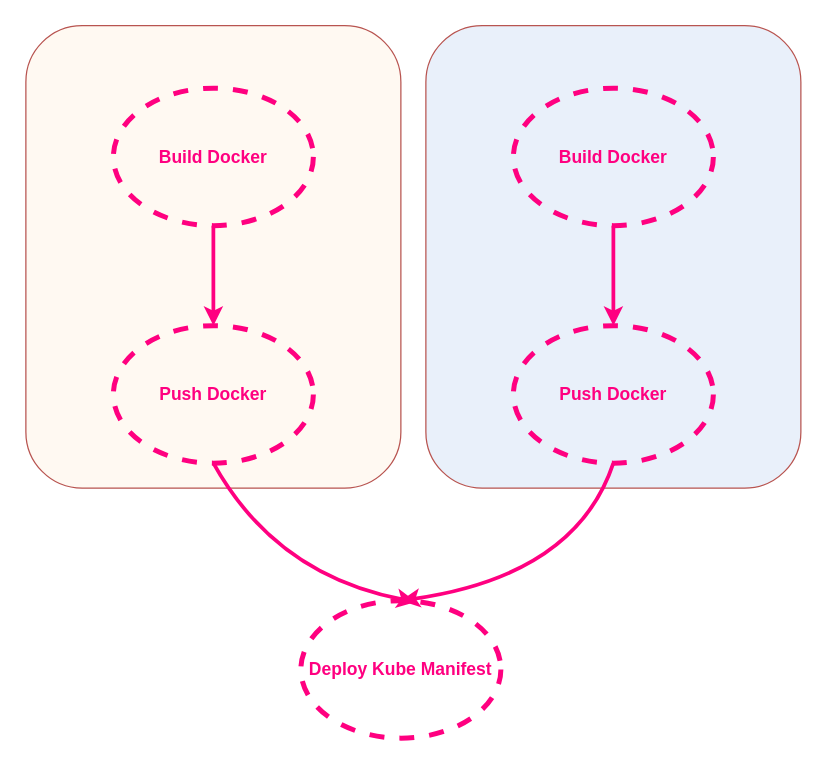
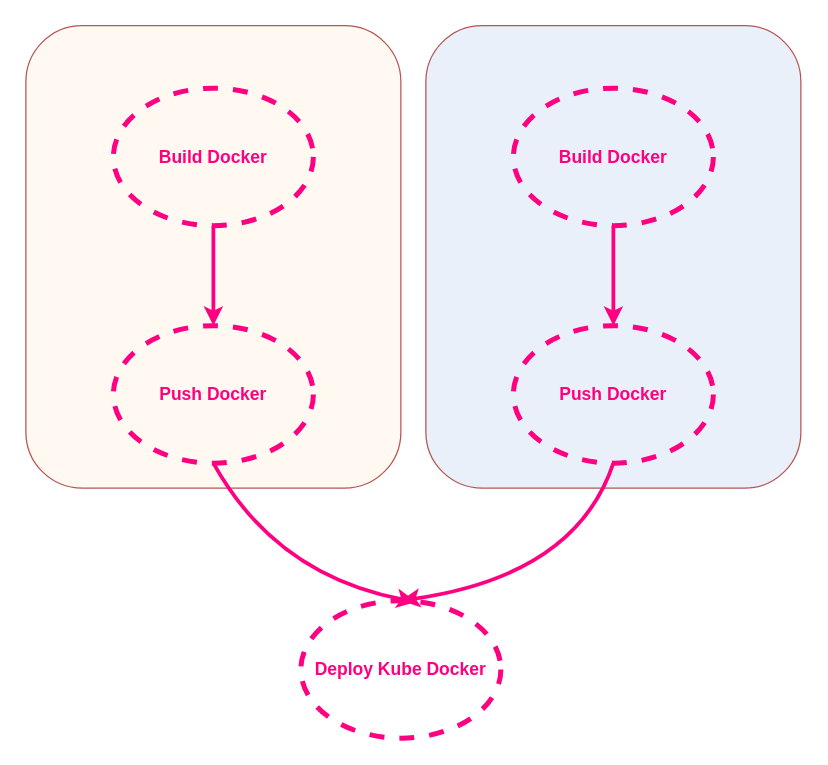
  <mxCell id="0" />
  <mxCell id="1" parent="0" />
  <mxCell id="2" value="" style="rounded=1;whiteSpace=wrap;html=1;fillColor=#A9C4EB;strokeColor=#b85450;gradientColor=none;gradientDirection=north;fillOpacity=25;" vertex="1" parent="1"><mxGeometry x="340" y="20" width="300" height="370" as="geometry" /></mxCell>
  <mxCell id="3" value="" style="rounded=1;whiteSpace=wrap;html=1;fillColor=#FFE6CC;strokeColor=#b85450;gradientColor=none;gradientDirection=north;fillOpacity=25;" vertex="1" parent="1"><mxGeometry x="20" y="20" width="300" height="370" as="geometry" /></mxCell>
  <mxCell id="4" value="Build Docker" style="ellipse;whiteSpace=wrap;html=1;fillColor=none;strokeColor=#FF0080;dashed=1;strokeWidth=4;fontColor=#FF0080;fontStyle=1;fontSize=14;" vertex="1" parent="1"><mxGeometry x="90" y="70" width="160" height="110" as="geometry" /></mxCell>
  <mxCell id="5" value="&lt;b&gt;Push Docker&lt;/b&gt;" style="ellipse;whiteSpace=wrap;html=1;fillColor=none;strokeColor=#FF0080;dashed=1;strokeWidth=4;fontColor=#FF0080;fontSize=14;" vertex="1" parent="1"><mxGeometry x="90" y="260" width="160" height="110" as="geometry" /></mxCell>
  <mxCell id="6" value="" style="curved=1;endArrow=classic;html=1;exitX=0.5;exitY=1;exitDx=0;exitDy=0;strokeColor=#FF0080;strokeWidth=3;entryX=0.5;entryY=0;entryDx=0;entryDy=0;" edge="1" parent="1" source="4" target="5"><mxGeometry width="50" height="50" relative="1" as="geometry"><mxPoint x="666" y="-0.42" as="sourcePoint" /><mxPoint x="420" y="110" as="targetPoint" /><Array as="points" /></mxGeometry></mxCell>
  <mxCell id="7" value="&lt;b&gt;Push Docker&lt;/b&gt;" style="ellipse;whiteSpace=wrap;html=1;fillColor=none;strokeColor=#FF0080;dashed=1;strokeWidth=4;fontColor=#FF0080;fontSize=14;" vertex="1" parent="1"><mxGeometry x="410" y="260" width="160" height="110" as="geometry" /></mxCell>
  <mxCell id="8" value="" style="curved=1;endArrow=classic;html=1;exitX=0.5;exitY=1;exitDx=0;exitDy=0;strokeColor=#FF0080;strokeWidth=3;entryX=0.5;entryY=0;entryDx=0;entryDy=0;" edge="1" source="9" target="7" parent="1"><mxGeometry width="50" height="50" relative="1" as="geometry"><mxPoint x="986" y="-0.42" as="sourcePoint" /><mxPoint x="740" y="110" as="targetPoint" /><Array as="points" /></mxGeometry></mxCell>
  <mxCell id="9" value="Build Docker" style="ellipse;whiteSpace=wrap;html=1;fillColor=none;strokeColor=#FF0080;dashed=1;strokeWidth=4;fontColor=#FF0080;fontStyle=1;fontSize=14;" vertex="1" parent="1"><mxGeometry x="410" y="70" width="160" height="110" as="geometry" /></mxCell>
- <mxCell id="10" value="&lt;b&gt;Deploy Kube Manifest&lt;/b&gt;" style="ellipse;whiteSpace=wrap;html=1;fillColor=none;strokeColor=#FF0080;dashed=1;strokeWidth=4;fontColor=#FF0080;fontSize=14;" vertex="1" parent="1"><mxGeometry x="240" y="480" width="160" height="110" as="geometry" /></mxCell>
+ <mxCell id="10" value="&lt;b&gt;Deploy Kube Docker&lt;/b&gt;" style="ellipse;whiteSpace=wrap;html=1;fillColor=none;strokeColor=#FF0080;dashed=1;strokeWidth=4;fontColor=#FF0080;fontSize=14;" vertex="1" parent="1"><mxGeometry x="240" y="480" width="160" height="110" as="geometry" /></mxCell>
  <mxCell id="11" value="" style="curved=1;endArrow=classic;html=1;exitX=0.5;exitY=1;exitDx=0;exitDy=0;strokeColor=#FF0080;strokeWidth=3;entryX=0.575;entryY=0.009;entryDx=0;entryDy=0;entryPerimeter=0;" edge="1" parent="1" source="5" target="10"><mxGeometry width="50" height="50" relative="1" as="geometry"><mxPoint x="169.5" y="420" as="sourcePoint" /><mxPoint x="169.5" y="500" as="targetPoint" /><Array as="points"><mxPoint x="220" y="460" /></Array></mxGeometry></mxCell>
  <mxCell id="12" value="" style="curved=1;endArrow=classic;html=1;strokeColor=#FF0080;strokeWidth=3;exitX=0.5;exitY=1;exitDx=0;exitDy=0;" edge="1" parent="1" source="7"><mxGeometry width="50" height="50" relative="1" as="geometry"><mxPoint x="490" y="430" as="sourcePoint" /><mxPoint x="320" y="480" as="targetPoint" /><Array as="points"><mxPoint x="460" y="460" /></Array></mxGeometry></mxCell>
